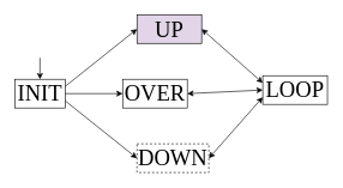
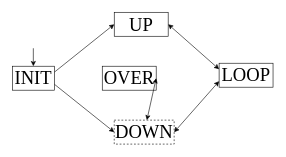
  <mxCell id="0" />
  <mxCell id="1" parent="0" />
  <mxCell id="2" style="rounded=0;orthogonalLoop=1;jettySize=auto;html=1;exitX=1;exitY=0.25;exitDx=0;exitDy=0;entryX=0;entryY=0.5;entryDx=0;entryDy=0;" edge="1" parent="1" source="5" target="7"><mxGeometry relative="1" as="geometry" /></mxCell>
- <mxCell id="3" style="edgeStyle=none;rounded=0;orthogonalLoop=1;jettySize=auto;html=1;exitX=1;exitY=0.5;exitDx=0;exitDy=0;entryX=0;entryY=0.5;entryDx=0;entryDy=0;" edge="1" parent="1" source="5" target="9"><mxGeometry relative="1" as="geometry" /></mxCell>
  <mxCell id="4" style="edgeStyle=none;rounded=0;orthogonalLoop=1;jettySize=auto;html=1;exitX=1;exitY=0.75;exitDx=0;exitDy=0;entryX=0;entryY=0.5;entryDx=0;entryDy=0;" edge="1" parent="1" source="5" target="10"><mxGeometry relative="1" as="geometry" /></mxCell>
  <mxCell id="5" value="INIT" style="rounded=0;whiteSpace=wrap;html=1;fontFamily=Times New Roman;fontSize=31;" parent="1" vertex="1"><mxGeometry x="20" y="110" width="70" height="40" as="geometry" /></mxCell>
  <mxCell id="6" value="LOOP" style="rounded=0;whiteSpace=wrap;html=1;fontFamily=Times New Roman;fontSize=31;" parent="1" vertex="1"><mxGeometry x="365" y="105" width="90" height="40" as="geometry" /></mxCell>
- <mxCell id="7" value="UP" style="rounded=0;whiteSpace=wrap;html=1;fontFamily=Times New Roman;fontSize=31;fillColor=#e1d5e7;" parent="1" vertex="1"><mxGeometry x="190" y="20" width="90" height="40" as="geometry" /></mxCell>
+ <mxCell id="7" value="UP" style="rounded=0;whiteSpace=wrap;html=1;fontFamily=Times New Roman;fontSize=31;" parent="1" vertex="1"><mxGeometry x="190" y="20" width="90" height="40" as="geometry" /></mxCell>
  <mxCell id="8" value="" style="endArrow=classic;html=1;entryX=0.5;entryY=0;entryDx=0;entryDy=0;" parent="1" target="5" edge="1"><mxGeometry width="50" height="50" relative="1" as="geometry"><mxPoint x="55" y="80" as="sourcePoint" /><mxPoint x="220" y="190" as="targetPoint" /></mxGeometry></mxCell>
  <mxCell id="9" value="OVER" style="rounded=0;whiteSpace=wrap;html=1;fontFamily=Times New Roman;fontSize=31;" vertex="1" parent="1"><mxGeometry x="170" y="110" width="90" height="40" as="geometry" /></mxCell>
  <mxCell id="10" value="DOWN" style="rounded=0;whiteSpace=wrap;html=1;fontFamily=Times New Roman;fontSize=31;dashed=1;" vertex="1" parent="1"><mxGeometry x="190" y="200" width="100" height="40" as="geometry" /></mxCell>
  <mxCell id="11" value="" style="endArrow=classic;startArrow=classic;html=1;entryX=1;entryY=0.5;entryDx=0;entryDy=0;exitX=0;exitY=0.25;exitDx=0;exitDy=0;" edge="1" parent="1" source="6" target="7"><mxGeometry width="50" height="50" relative="1" as="geometry"><mxPoint x="230" y="150" as="sourcePoint" /><mxPoint x="280" y="100" as="targetPoint" /></mxGeometry></mxCell>
- <mxCell id="12" value="" style="endArrow=classic;startArrow=classic;html=1;entryX=0;entryY=0.5;entryDx=0;entryDy=0;exitX=1;exitY=0.5;exitDx=0;exitDy=0;" edge="1" parent="1" source="9" target="6"><mxGeometry width="50" height="50" relative="1" as="geometry"><mxPoint x="230" y="150" as="sourcePoint" /><mxPoint x="280" y="100" as="targetPoint" /></mxGeometry></mxCell>
+ <mxCell id="12" value="" style="endArrow=classic;startArrow=classic;html=1;exitX=1;exitY=0.5;exitDx=0;exitDy=0;" edge="1" parent="1" source="9" target="10"><mxGeometry width="50" height="50" relative="1" as="geometry"><mxPoint x="230" y="150" as="sourcePoint" /><mxPoint x="280" y="100" as="targetPoint" /></mxGeometry></mxCell>
  <mxCell id="13" value="" style="endArrow=classic;startArrow=classic;html=1;entryX=0;entryY=0.75;entryDx=0;entryDy=0;exitX=1;exitY=0.5;exitDx=0;exitDy=0;" edge="1" parent="1" source="10" target="6"><mxGeometry width="50" height="50" relative="1" as="geometry"><mxPoint x="230" y="150" as="sourcePoint" /><mxPoint x="280" y="100" as="targetPoint" /></mxGeometry></mxCell>
